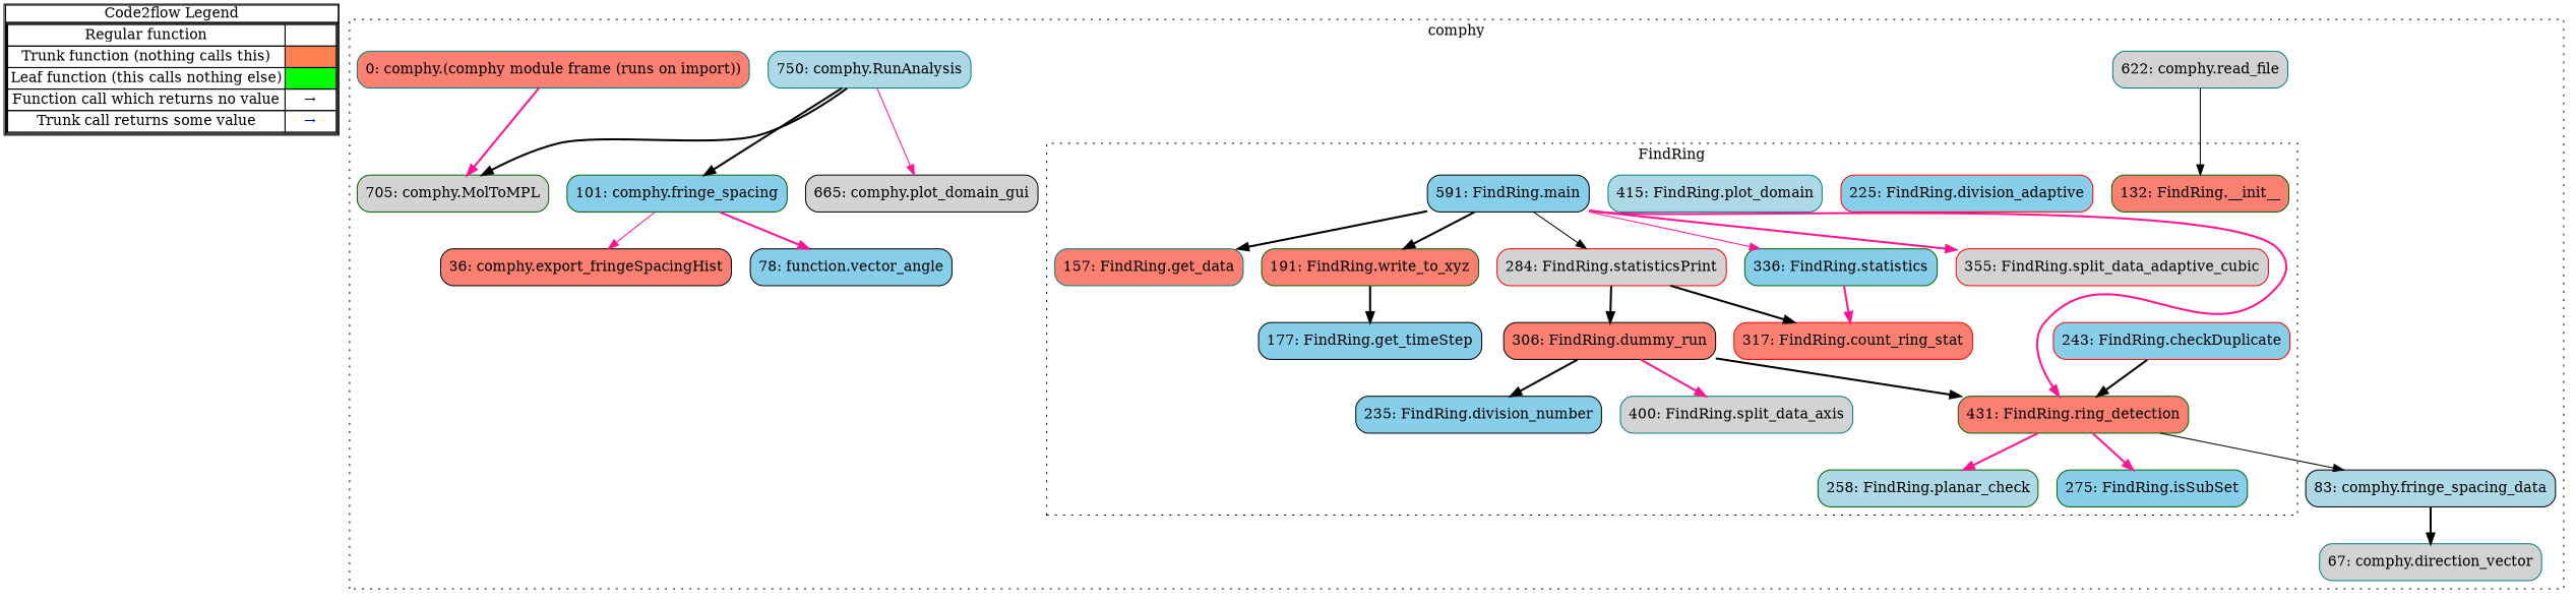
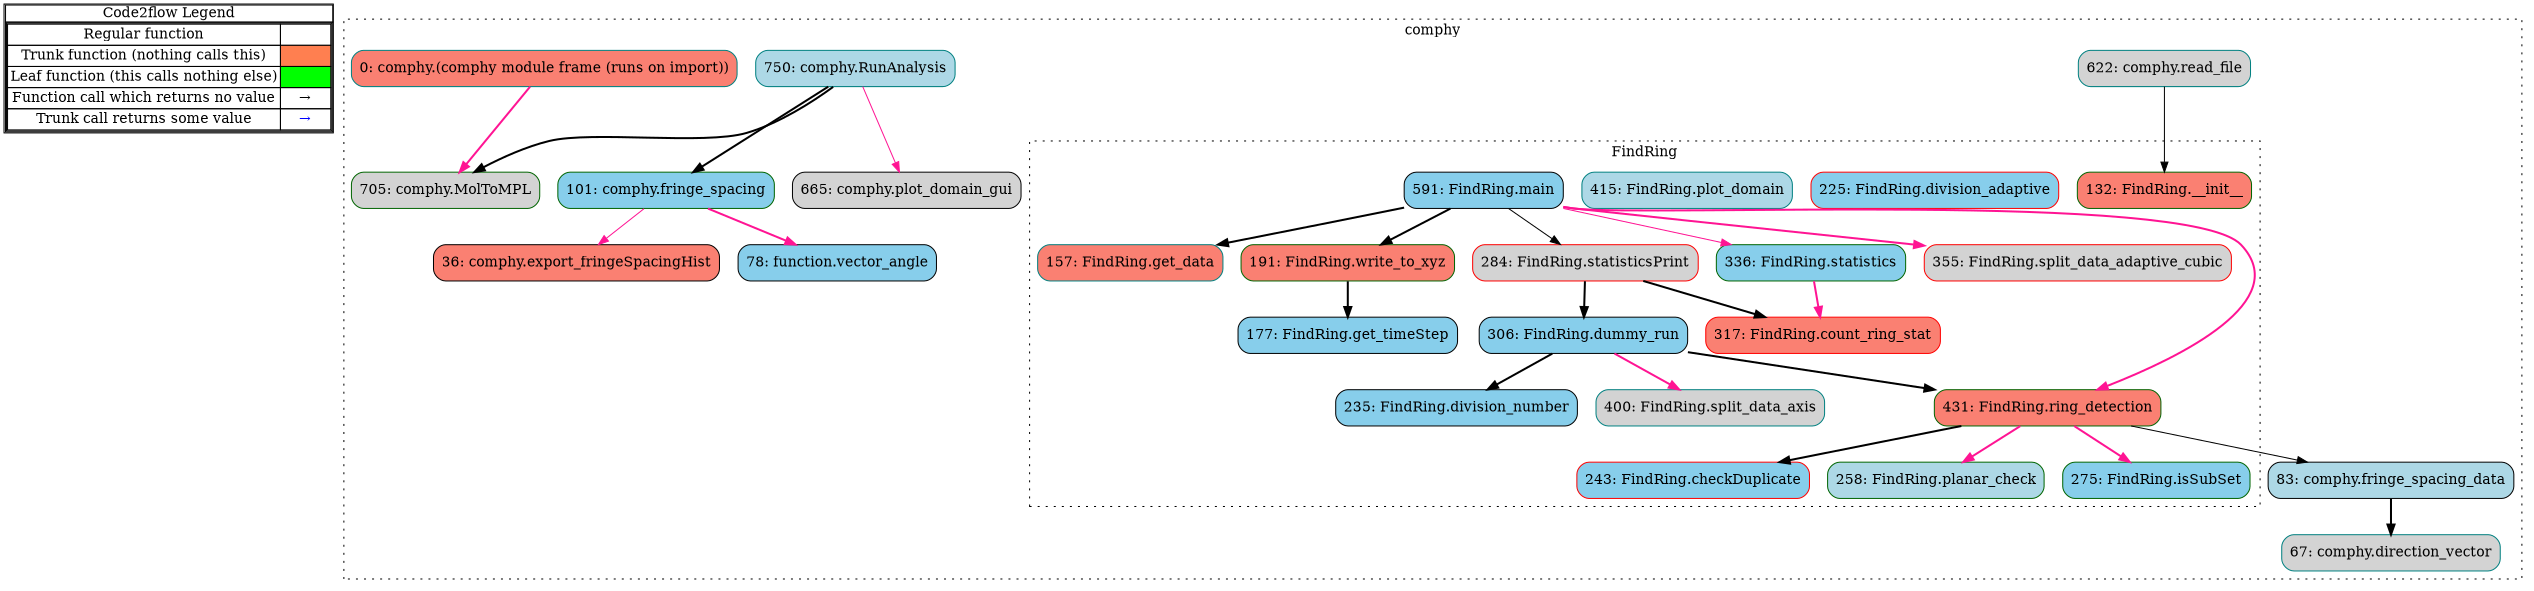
  digraph {
    concentrate=true
    node [shape=rect color=darkgreen fillcolor=skyblue splines=ortho style="rounded,filled"]
    edge [color=black penwidth=2]
    n1 [label=< 				<table cellspacing="0" cellpadding="0" border="1"><tr><td>Code2flow Legend</td></tr><tr><td> 				<table cellspacing="0"> 				<tr><td>Regular function</td><td width="50px"></td></tr> 				<tr><td>Trunk function (nothing calls this)</td><td bgcolor='coral'></td></tr> 				<tr><td>Leaf function (this calls nothing else)</td><td bgcolor='green'></td></tr> 				<tr><td>Function call which returns no value</td><td>&#8594;</td></tr> 				<tr><td>Trunk call returns some value</td><td><font color='blue'>&#8594;</font></td></tr> 				</table></td></tr></table> 				> margin=0 shape=none color="" fillcolor="" splines="" style=""]
    n2 [fillcolor=salmon label="132: FindRing.__init__"]
    n3 [color=teal fillcolor=salmon label="157: FindRing.get_data"]
    n4 [color=black label="177: FindRing.get_timeStep"]
    n5 [fillcolor=salmon label="191: FindRing.write_to_xyz"]
    n6 [color=red label="225: FindRing.division_adaptive"]
    n7 [color=black label="235: FindRing.division_number"]
    n8 [color=red label="243: FindRing.checkDuplicate"]
    n9 [fillcolor=lightblue label="258: FindRing.planar_check"]
    n10 [label="275: FindRing.isSubSet"]
    n11 [color=red fillcolor=lightgrey label="284: FindRing.statisticsPrint"]
-   n12 [color=black fillcolor=salmon label="306: FindRing.dummy_run"]
+   n12 [color=black label="306: FindRing.dummy_run"]
    n13 [color=red fillcolor=salmon label="317: FindRing.count_ring_stat"]
    n14 [label="336: FindRing.statistics"]
    n15 [color=red fillcolor=lightgrey label="355: FindRing.split_data_adaptive_cubic"]
    n16 [color=teal fillcolor=lightgrey label="400: FindRing.split_data_axis"]
    n17 [color=teal fillcolor=lightblue label="415: FindRing.plot_domain"]
    n18 [fillcolor=salmon label="431: FindRing.ring_detection"]
    n19 [color=black label="591: FindRing.main"]
    n20 [color=black fillcolor=salmon label="36: comphy.export_fringeSpacingHist"]
    n21 [color=teal fillcolor=lightgrey label="67: comphy.direction_vector"]
    n22 [color=black label="78: function.vector_angle"]
    n23 [color=black fillcolor=lightblue label="83: comphy.fringe_spacing_data"]
    n24 [label="101: comphy.fringe_spacing"]
    n25 [color=teal fillcolor=lightgrey label="622: comphy.read_file"]
    n26 [color=black fillcolor=lightgrey label="665: comphy.plot_domain_gui"]
    n27 [fillcolor=lightgrey label="705: comphy.MolToMPL"]
    n28 [color=teal fillcolor=lightblue label="750: comphy.RunAnalysis"]
    n29 [color=teal fillcolor=salmon label="0: comphy.(comphy module frame (runs on import))"]
    subgraph sub_1 {
      label=legend
      rank=min
      n1
    }
    subgraph cluster_2 {
      color=black
      label=comphy
      style=dotted
      n20
      n21
      n22
      n23
      n24
      n25
      n26
      n27
      n28
      n29
      subgraph cluster_3 {
        color=black
        label=FindRing
        style=dotted
        n2
        n3
        n4
        n5
        n6
        n7
        n8
        n9
        n10
        n11
        n12
        n13
        n14
        n15
        n16
        n17
        n18
        n19
      }
    }
    n5 -> n4
    n11 -> n12
    n11 -> n13
    n12 -> n7
    n12 -> n16 [color=deeppink]
    n12 -> n18
    n14 -> n13 [color=deeppink]
-   n8 -> n18
+   n18 -> n8
    n18 -> n9 [color=deeppink]
    n18 -> n10 [color=deeppink]
    n18 -> n23 [penwidth=""]
    n19 -> n3
    n19 -> n5
    n19 -> n11 [penwidth=""]
    n19 -> n14 [color=deeppink penwidth=""]
    n19 -> n15 [color=deeppink]
    n19 -> n18 [color=deeppink]
    n23 -> n21
    n24 -> n20 [color=deeppink penwidth=""]
    n24 -> n22 [color=deeppink]
    n25 -> n2 [penwidth=""]
    n28 -> n24
    n28 -> n26 [color=deeppink penwidth=""]
    n28 -> n27
    n29 -> n27 [color=deeppink]
  }
